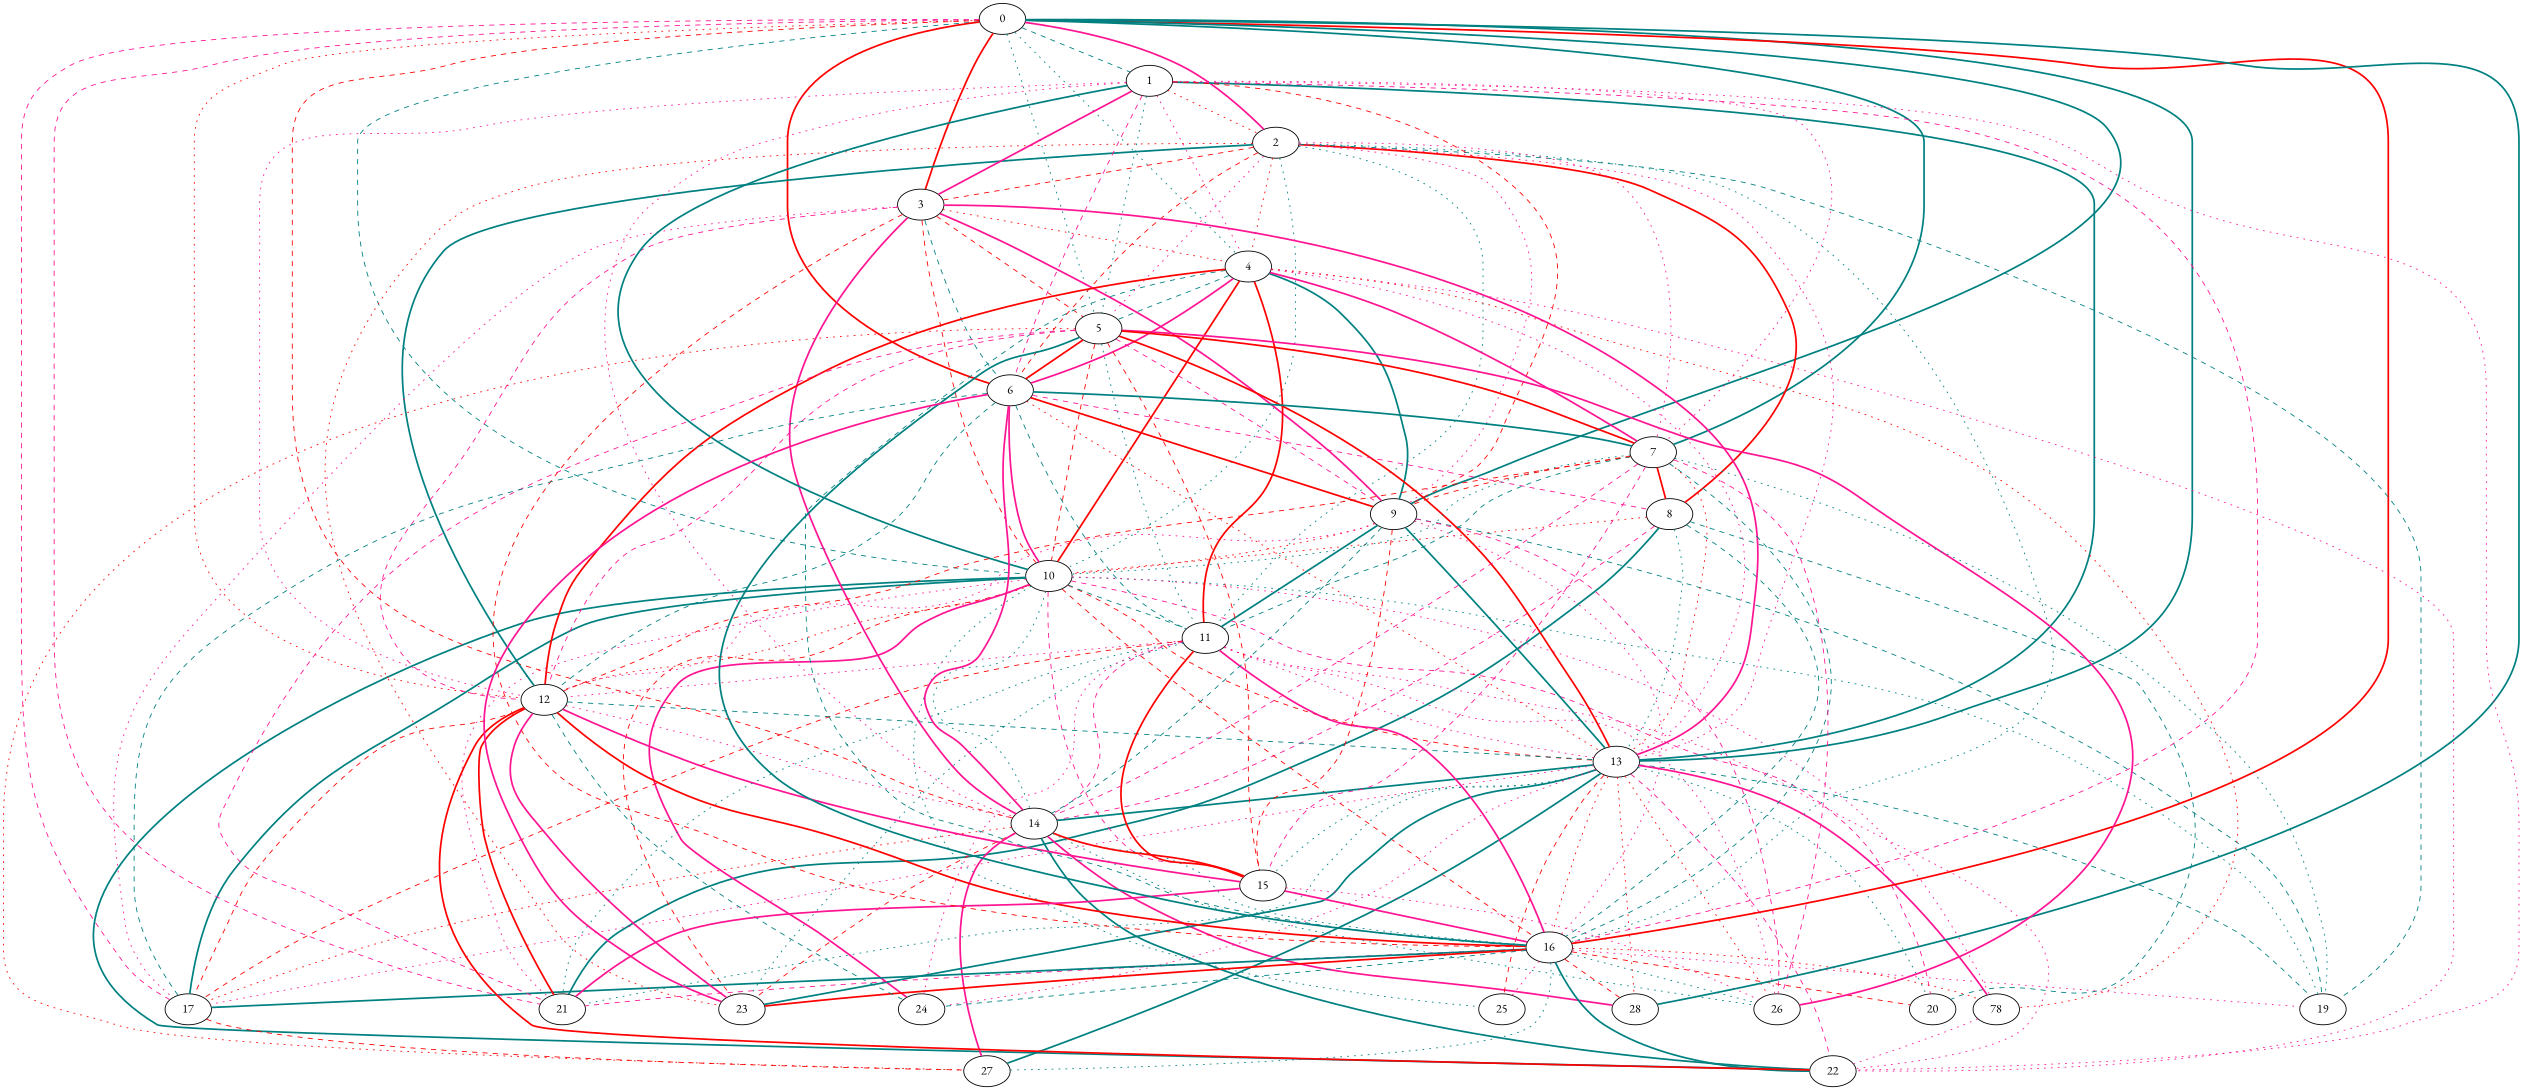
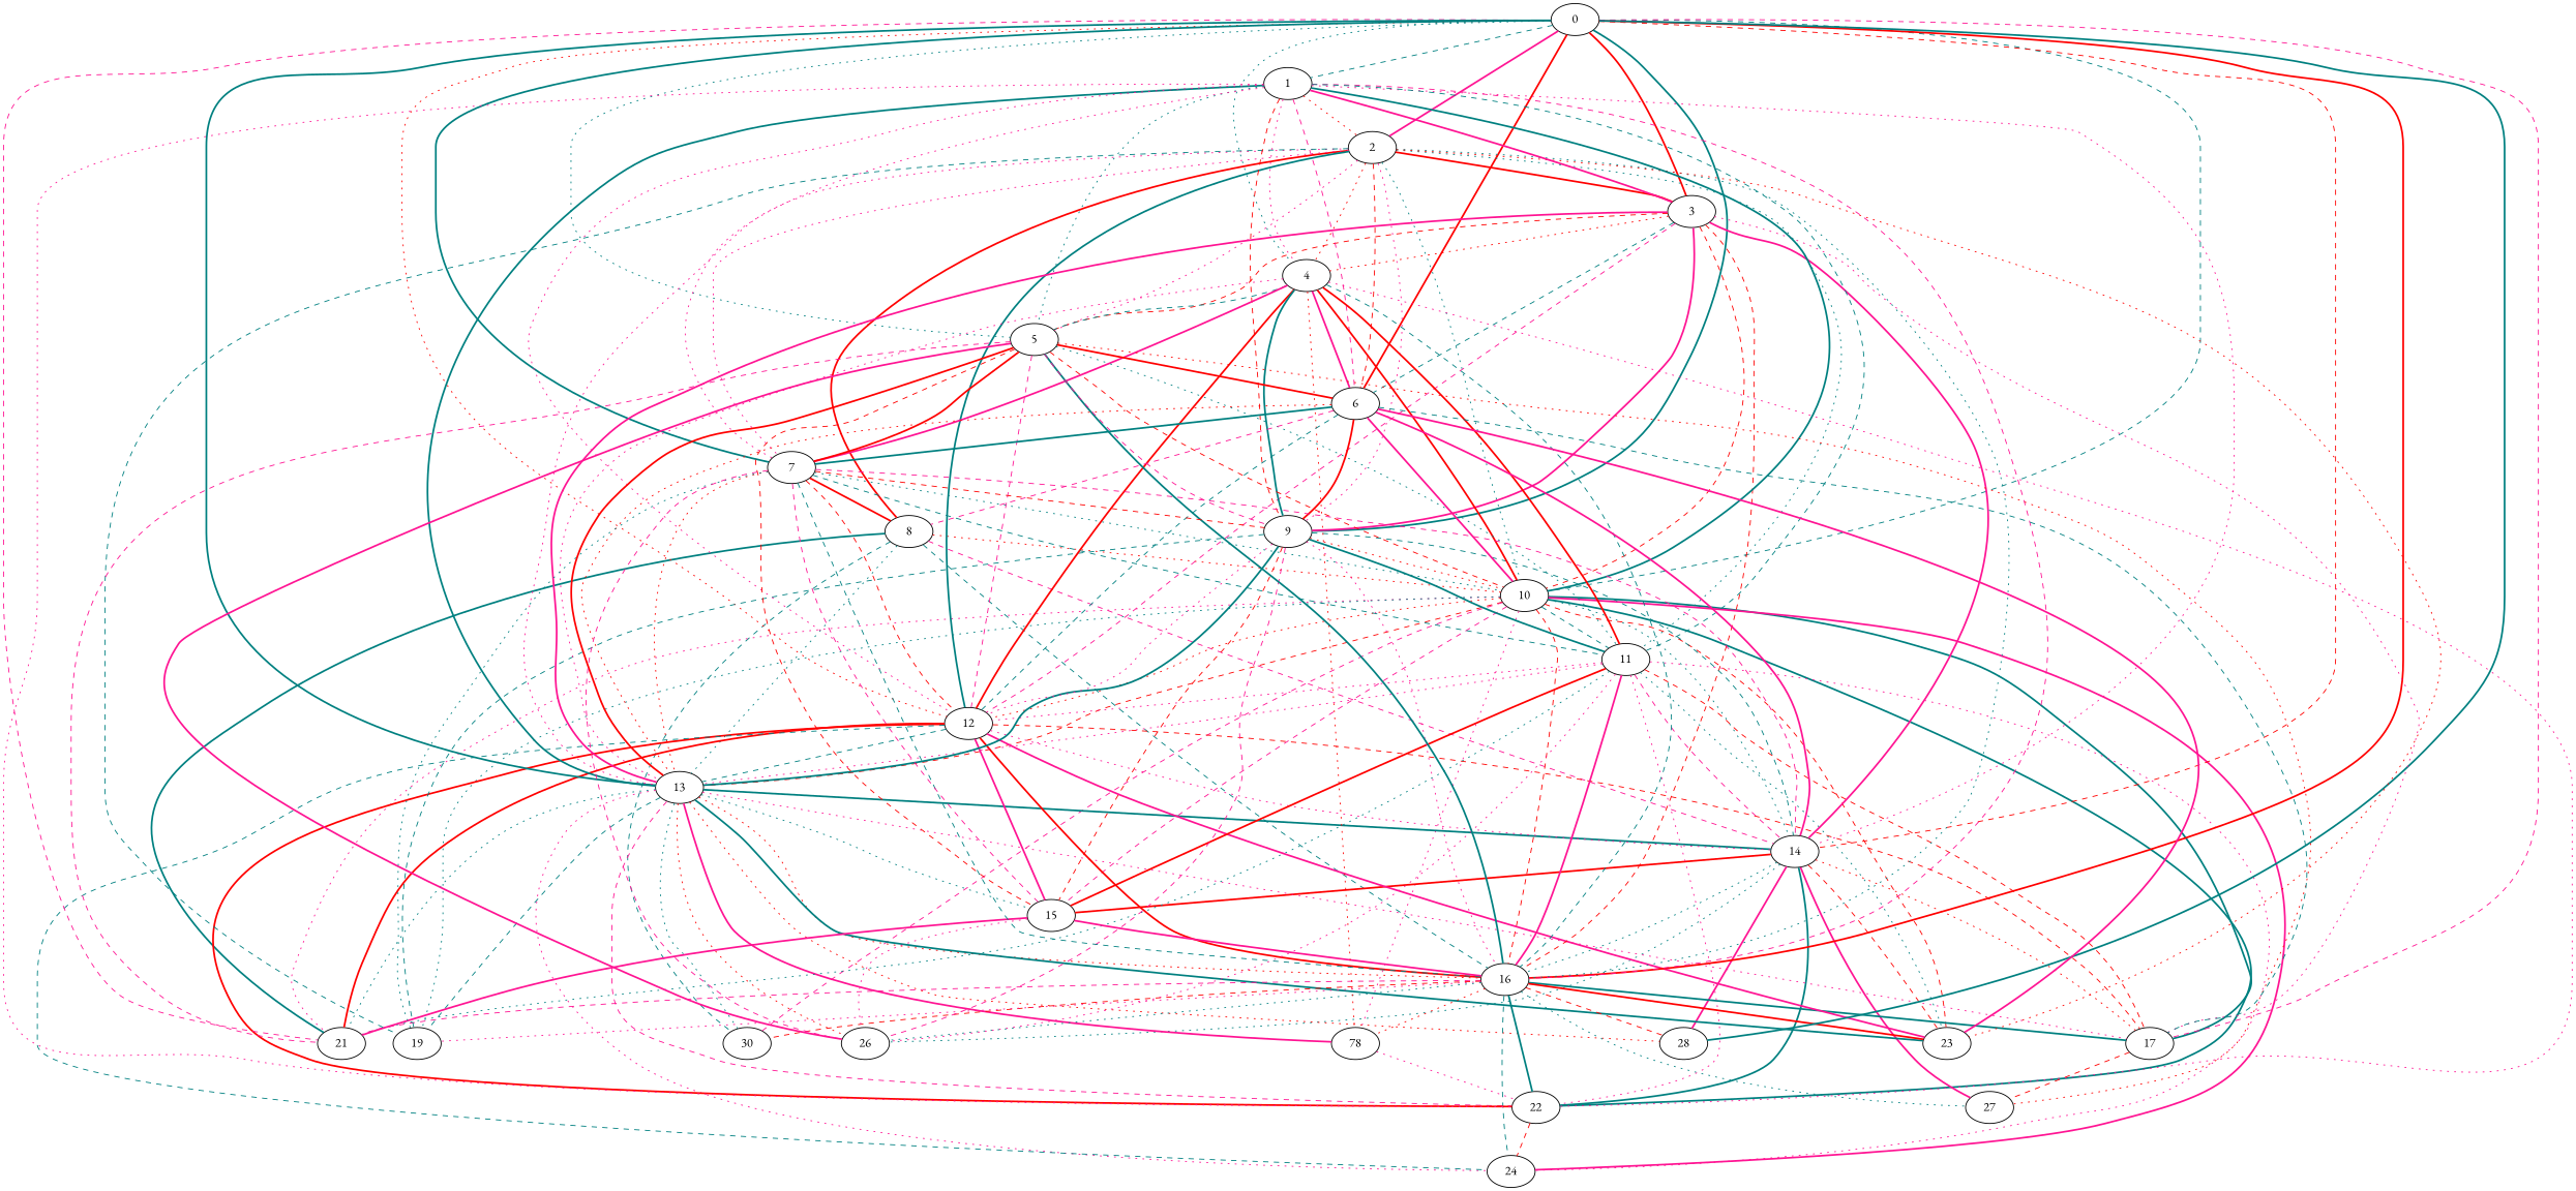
  graph {
    fontname="EB Garamond"
    node [fontname="EB Garamond"]
    edge [color=deeppink fontname="EB Garamond" style=dotted]
    8
    10
    14
    21
    13
-   20
+   20 [label=30]
    16
    17
    12
    22
    11
    19
    23
    n14 [label=78]
    15
    24
-   25
    28
    26
    27
    0
    2
    3
    9
    1
    4
    5
    6
    7
    8 -- 10 [color=red]
    8 -- 14 [style=dashed]
    8 -- 21 [color=teal style=bold]
    8 -- 13 [color=teal]
    8 -- 20 [color=teal style=dashed]
    8 -- 16 [color=teal style=dashed]
    10 -- 14 [color=teal]
    10 -- 21
    10 -- 13 [color=red style=dashed]
    10 -- 20 [style=dashed]
    10 -- 16 [color=red style=dashed]
    10 -- 17 [color=teal style=bold]
    10 -- 12 [color=red]
    10 -- 22 [color=teal style=bold]
    10 -- 11 [color=teal style=dashed]
    10 -- 19 [color=teal]
    10 -- 23 [color=red style=dashed]
    10 -- n14
    10 -- 15 [style=dashed]
    10 -- 24 [style=bold]
-   10 -- 25 [color=teal]
    14 -- 16 [color=teal]
    14 -- 17 [color=red]
    14 -- 22 [color=teal style=bold]
    14 -- 23 [color=red style=dashed]
    14 -- 15 [color=red style=bold]
    14 -- 28 [style=bold]
    14 -- 26 [color=teal]
    14 -- 27 [style=bold]
    13 -- 14 [color=teal style=bold]
    13 -- 21 [color=teal]
    13 -- 20 [color=teal]
    13 -- 16 [color=red]
    13 -- 17
    13 -- 22 [style=dashed]
    13 -- 19 [color=teal style=dashed]
    13 -- 23 [color=teal style=bold]
    13 -- n14 [style=bold]
    13 -- 15 [color=teal]
    13 -- 24
-   13 -- 25 [color=red style=dashed]
    13 -- 28 [color=red]
    13 -- 26 [color=red]
-   13 -- 27 [color=teal style=bold]
    16 -- 21 [style=dashed]
    16 -- 20 [color=red style=dashed]
    16 -- 17 [color=teal style=bold]
    16 -- 22 [color=teal style=bold]
    16 -- 19
    16 -- 23 [color=red style=bold]
    16 -- n14 [color=red]
    16 -- 24 [color=teal style=dashed]
-   16 -- 25
    16 -- 28 [color=red style=dashed]
    16 -- 26 [color=teal]
    16 -- 27 [color=teal]
    17 -- 27 [color=red style=dashed]
    12 -- 14
    12 -- 21 [color=red style=bold]
    12 -- 13 [color=teal style=dashed]
    12 -- 16 [color=red style=bold]
    12 -- 17 [color=red style=dashed]
    12 -- 22 [color=red style=bold]
    12 -- 23 [style=bold]
    12 -- 15 [style=bold]
    12 -- 24 [color=teal style=dashed]
+   22 -- 24 [color=red style=dashed]
    11 -- 14 [style=dashed]
    11 -- 21 [color=teal]
    11 -- 13
    11 -- 16 [style=bold]
    11 -- 17 [color=red style=dashed]
    11 -- 12
    11 -- 22
    11 -- 23 [color=teal]
    11 -- 15 [color=red style=bold]
    11 -- 24
    11 -- 26
    n14 -- 22
    15 -- 21 [style=bold]
    15 -- 16 [style=bold]
    15 -- 26
    0 -- 10 [color=teal style=dashed]
    0 -- 14 [color=red style=dashed]
    0 -- 21 [style=dashed]
    0 -- 13 [color=teal style=bold]
    0 -- 16 [color=red style=bold]
    0 -- 17 [style=dashed]
    0 -- 12 [color=red]
    0 -- 28 [color=teal style=bold]
    0 -- 2 [style=bold]
    0 -- 3 [color=red style=bold]
    0 -- 9 [color=teal style=bold]
    0 -- 1 [color=teal style=dashed]
    0 -- 4 [color=teal]
    0 -- 5 [color=teal]
    0 -- 6 [color=red style=bold]
    0 -- 7 [color=teal style=bold]
    2 -- 8 [color=red style=bold]
    2 -- 10 [color=teal]
    2 -- 13
    2 -- 16 [color=teal]
    2 -- 12 [color=teal style=bold]
    2 -- 11 [color=teal]
    2 -- 19 [color=teal style=dashed]
    2 -- 23 [color=red]
-   2 -- 3 [color=red style=dashed]
+   2 -- 3 [color=red style=bold]
    2 -- 9
    2 -- 4 [color=red]
    2 -- 5
    2 -- 6 [color=red style=dashed]
    2 -- 7
    3 -- 10 [color=red style=dashed]
    3 -- 14 [style=bold]
    3 -- 13 [style=bold]
    3 -- 16 [color=red style=dashed]
    3 -- 17
    3 -- 12 [style=dashed]
    3 -- 9 [style=bold]
    3 -- 4 [color=red]
    3 -- 5 [color=red style=dashed]
    3 -- 6 [color=teal style=dashed]
    9 -- 10 [color=red]
    9 -- 14 [color=teal style=dashed]
    9 -- 13 [color=teal style=bold]
    9 -- 16
    9 -- 12
    9 -- 11 [color=teal style=bold]
    9 -- 19 [color=teal style=dashed]
    9 -- 15 [color=red style=dashed]
    9 -- 26 [style=dashed]
    1 -- 10 [color=teal style=bold]
    1 -- 14
    1 -- 13 [color=teal style=bold]
    1 -- 16 [style=dashed]
    1 -- 12
    1 -- 22
    1 -- 2 [color=red]
    1 -- 3 [style=bold]
    1 -- 9 [color=red style=dashed]
    1 -- 4
    1 -- 5 [color=teal]
    1 -- 6 [style=dashed]
    1 -- 7
    4 -- 10 [color=red style=bold]
    4 -- 13
    4 -- 16 [color=teal style=dashed]
    4 -- 12 [color=red style=bold]
    4 -- 22
    4 -- 11 [color=red style=bold]
    4 -- n14 [color=red]
    4 -- 9 [color=teal style=bold]
    4 -- 5 [color=teal style=dashed]
    4 -- 6 [style=bold]
    4 -- 7 [style=bold]
    5 -- 10 [color=red style=dashed]
    5 -- 21 [style=dashed]
    5 -- 13 [color=red style=bold]
    5 -- 16 [color=teal style=bold]
    5 -- 12 [style=dashed]
    5 -- 11 [color=teal]
    5 -- 15 [color=red style=dashed]
    5 -- 26 [style=bold]
    5 -- 27 [color=red]
    5 -- 9 [style=dashed]
    5 -- 6 [color=red style=bold]
    5 -- 7 [color=red style=bold]
    6 -- 8 [style=dashed]
    6 -- 10 [style=bold]
    6 -- 14 [style=bold]
    6 -- 13 [color=red]
    6 -- 17 [color=teal style=dashed]
    6 -- 12 [color=teal style=dashed]
-   6 -- 11 [color=teal style=dashed]
+   1 -- 11 [color=teal style=dashed]
    6 -- 23 [style=bold]
    6 -- 9 [color=red style=bold]
    6 -- 7 [color=teal style=bold]
    7 -- 8 [color=red style=bold]
    7 -- 10 [color=teal]
    7 -- 14 [style=dashed]
    7 -- 13 [color=red]
    7 -- 16 [color=teal style=dashed]
    7 -- 12 [color=red style=dashed]
    7 -- 11 [color=teal style=dashed]
    7 -- 19 [color=teal]
    7 -- 15 [style=dashed]
    7 -- 26 [style=dashed]
    7 -- 9 [color=red style=dashed]
  }
